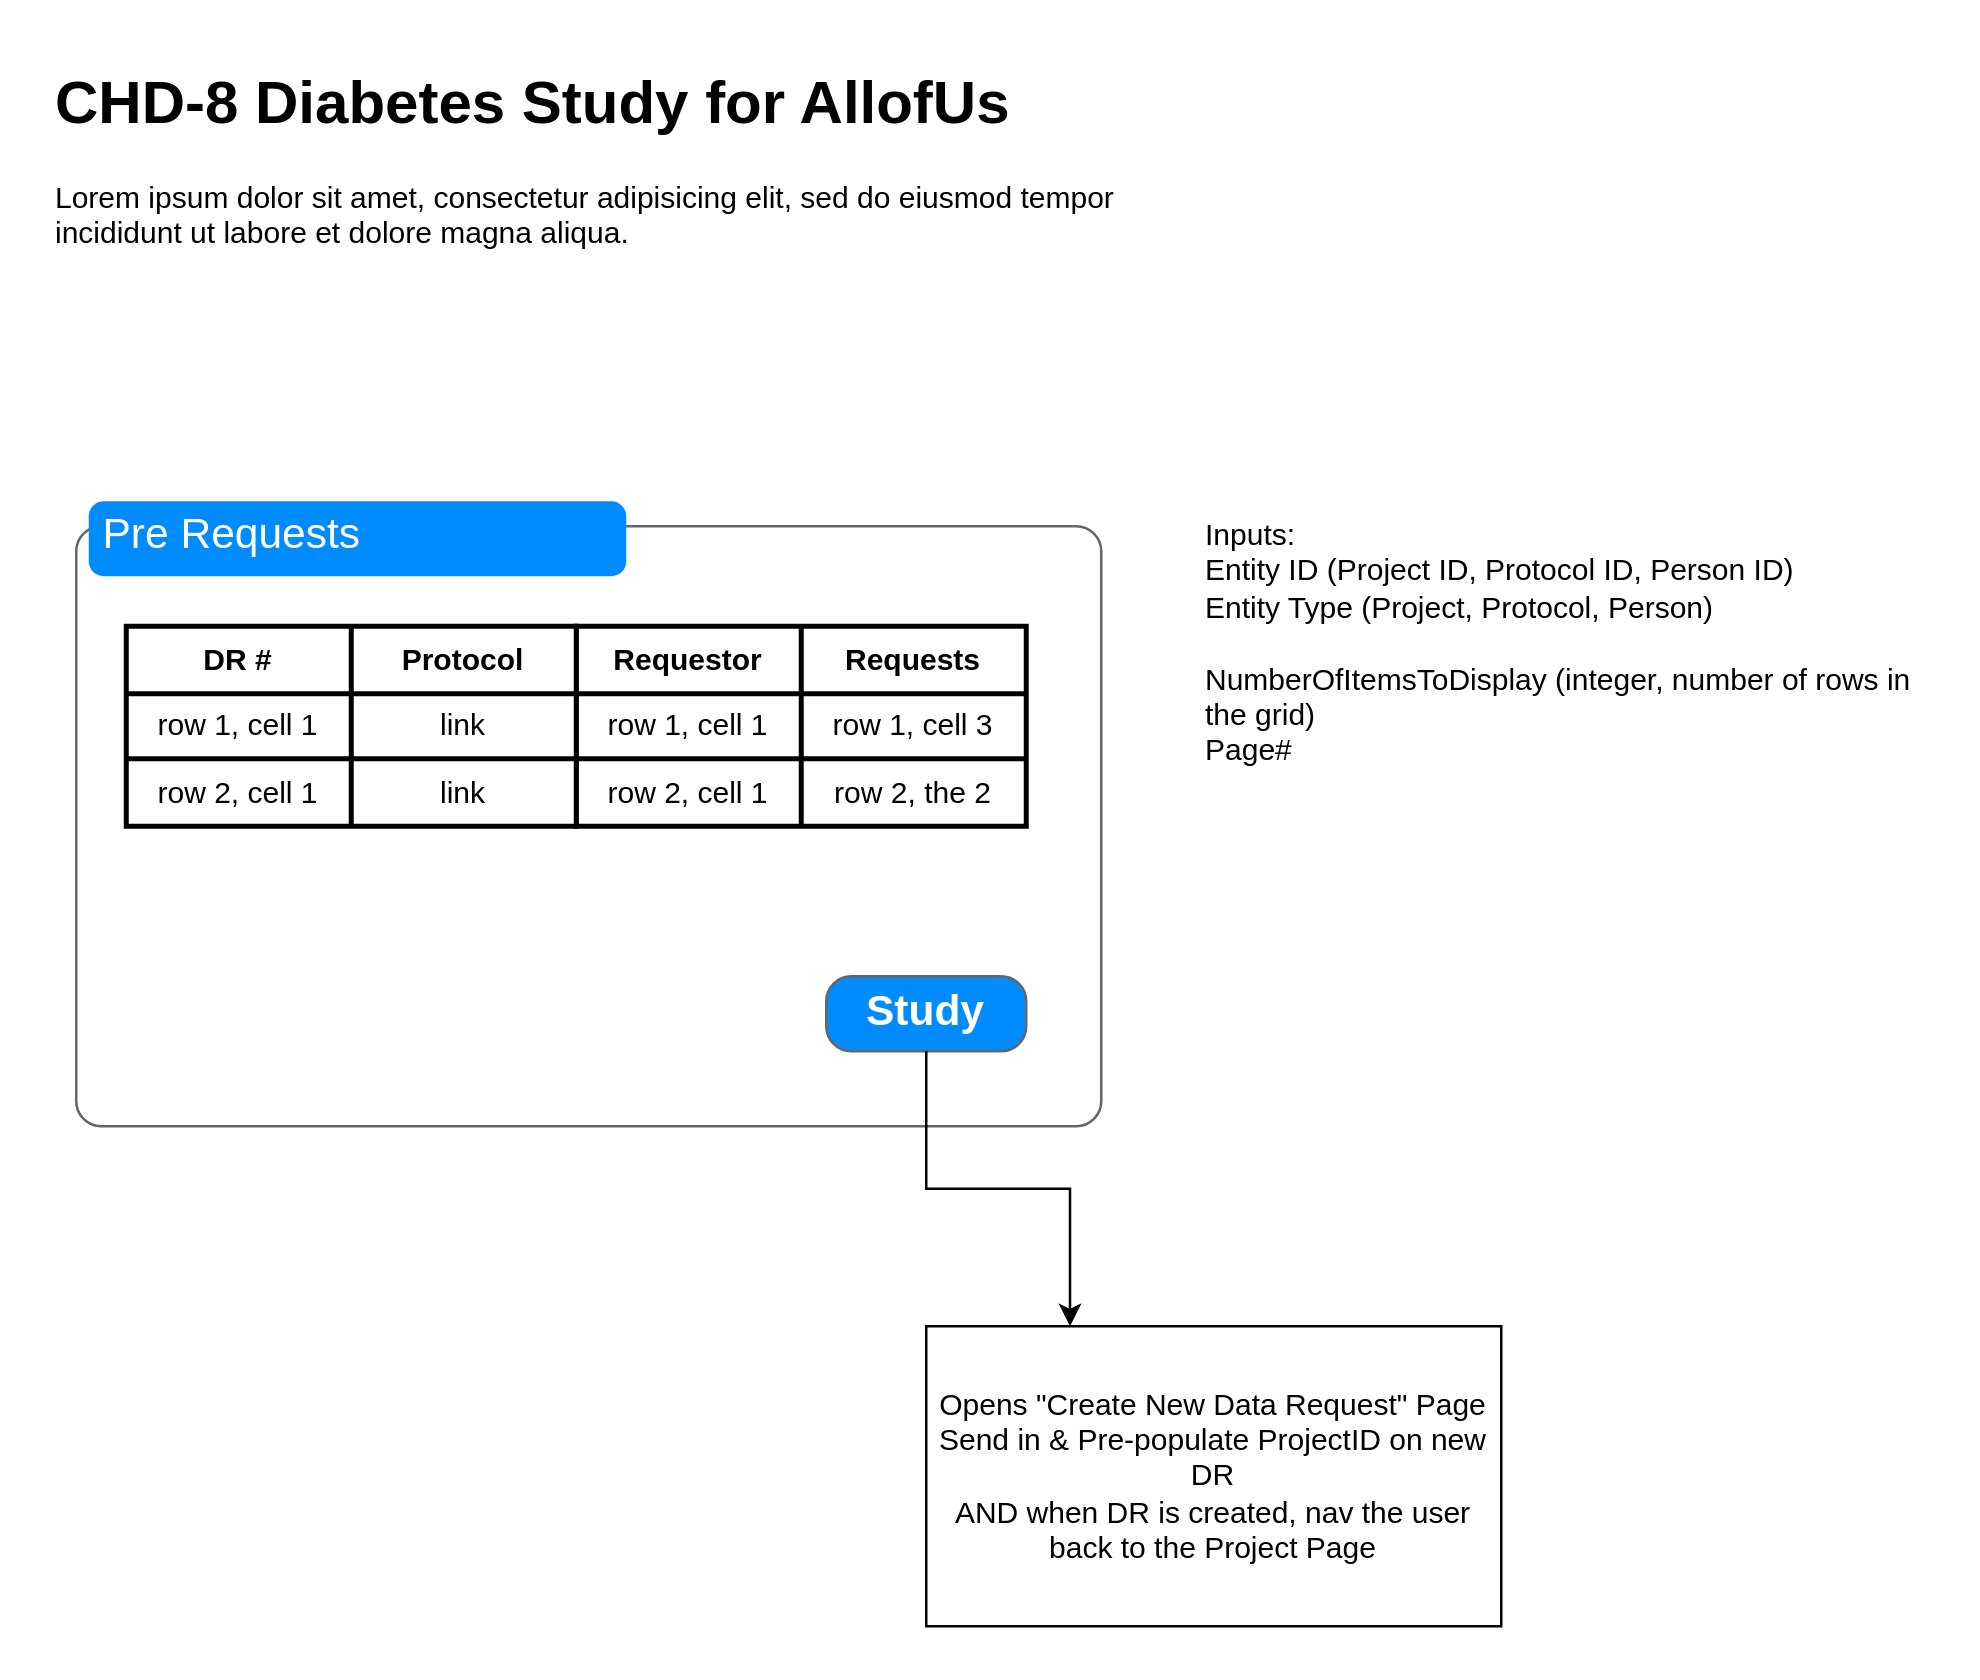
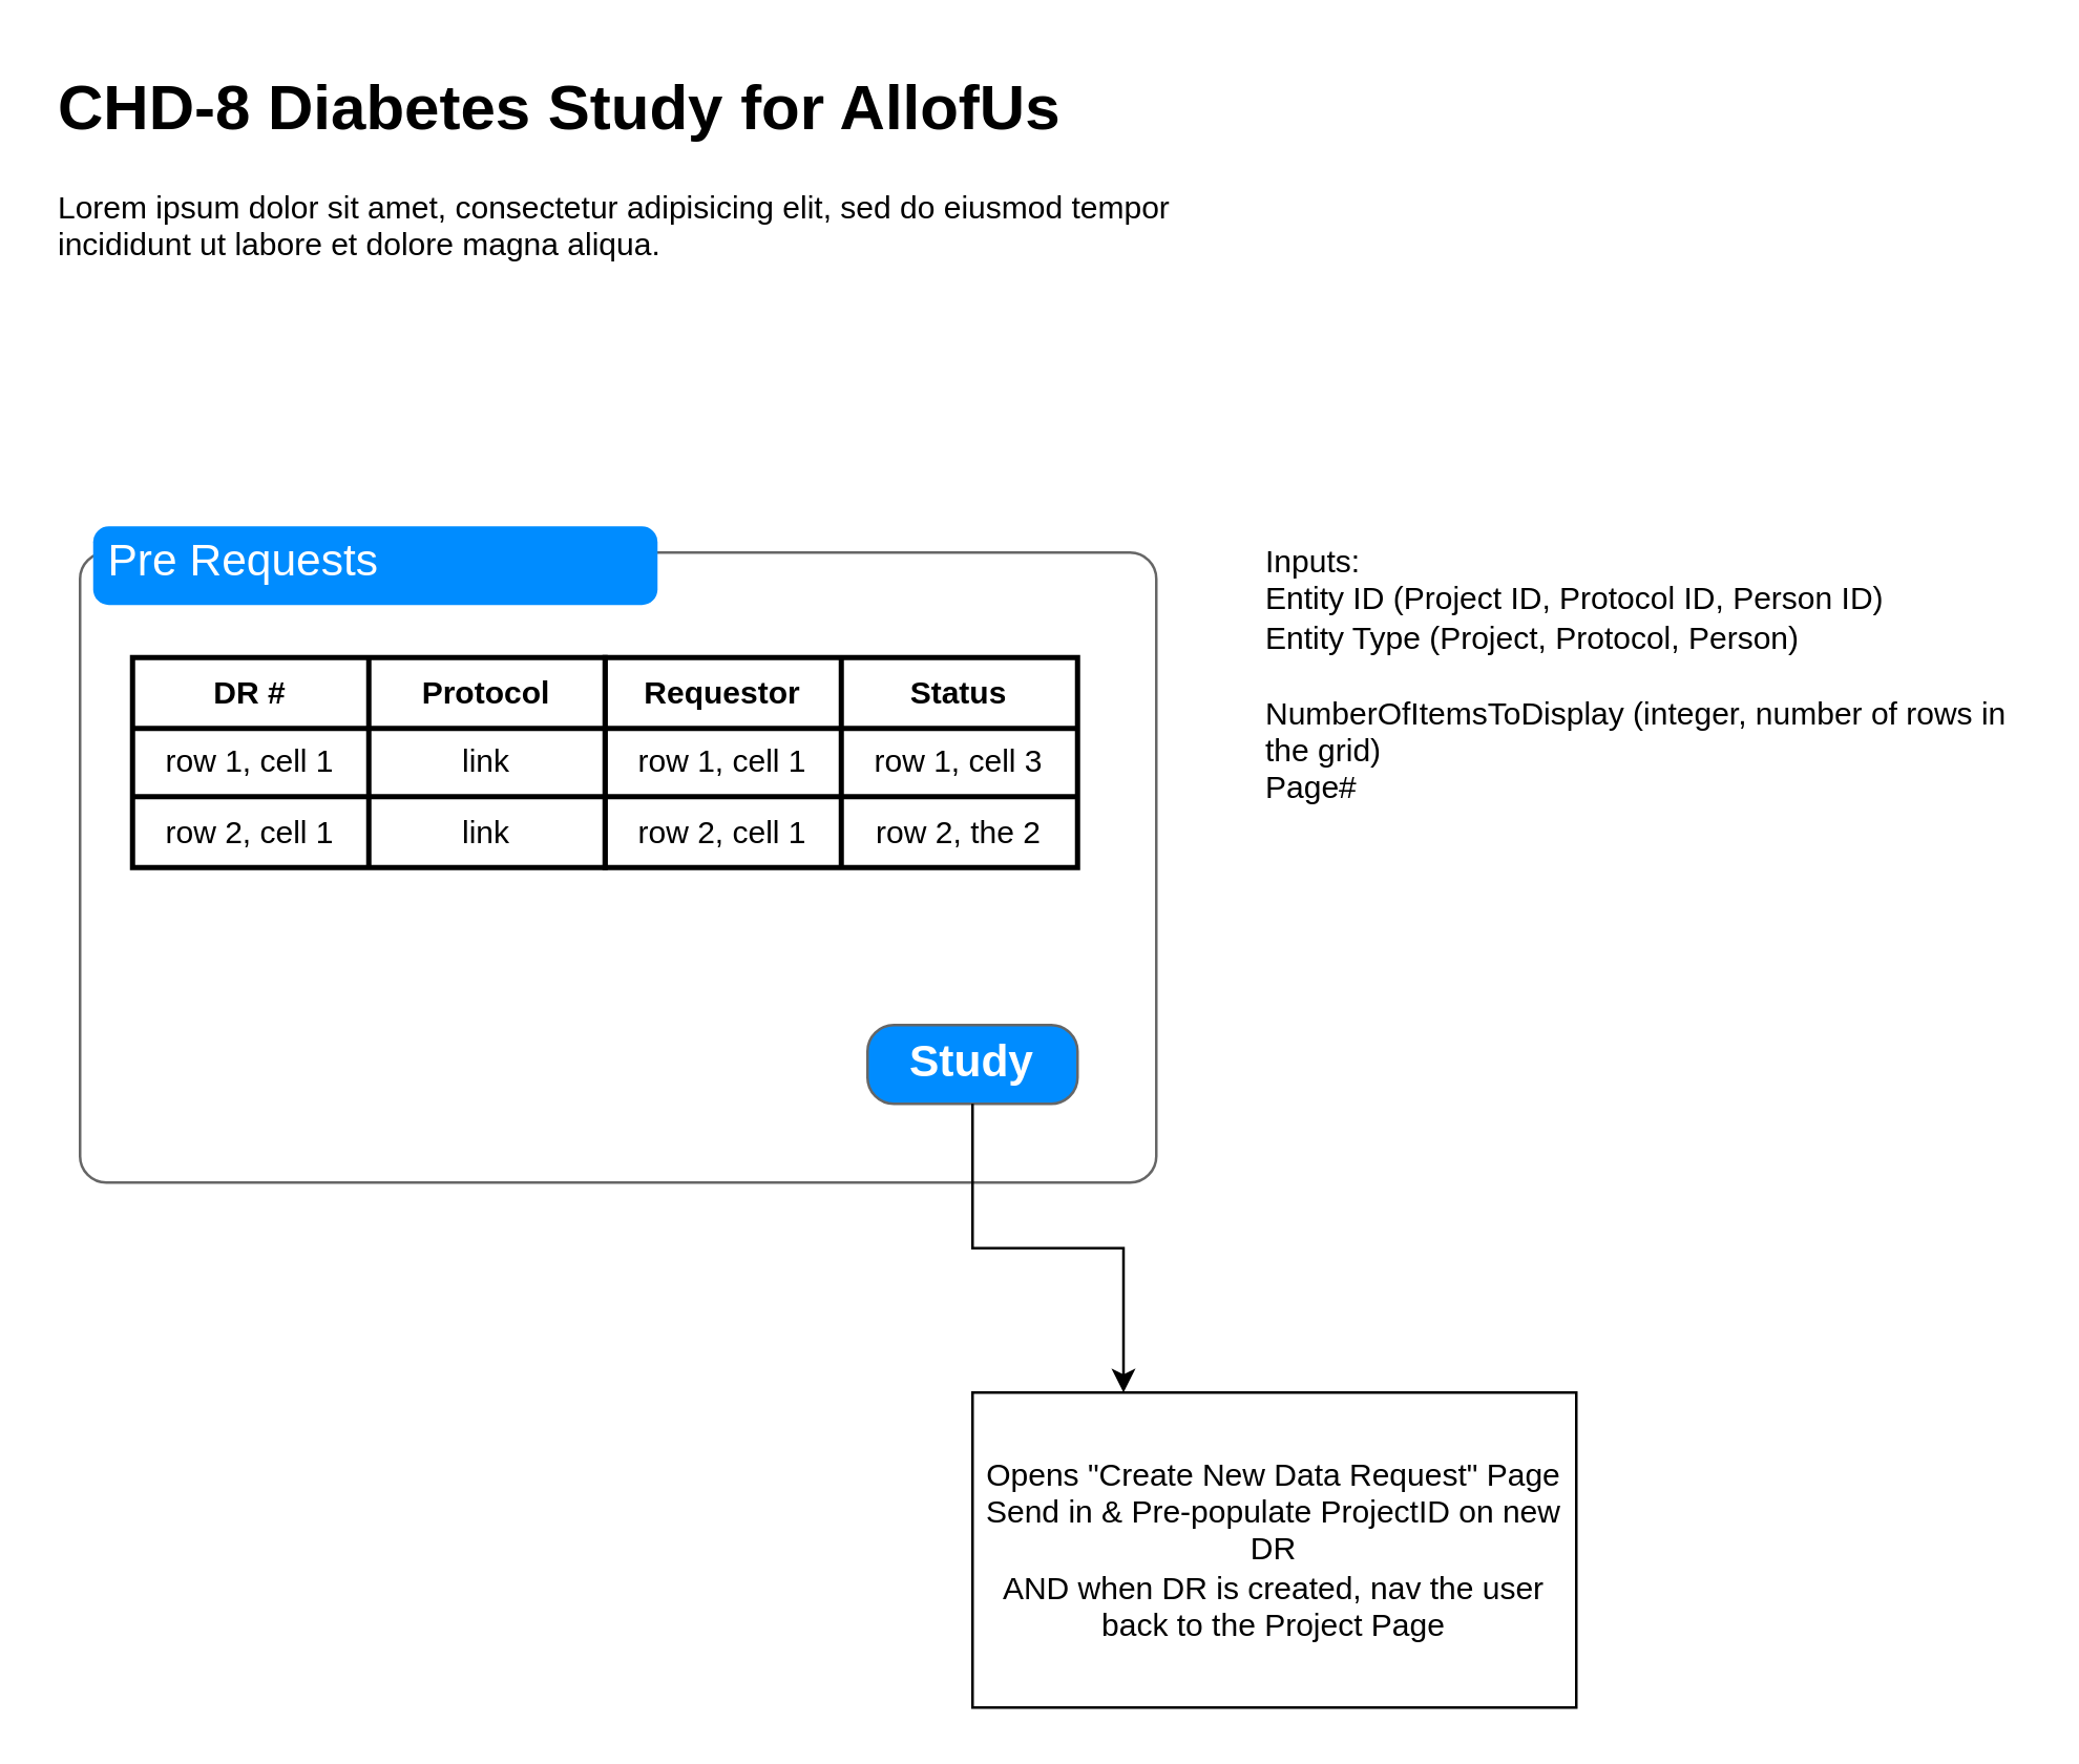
  <mxCell id="0" />
  <mxCell id="1" parent="0" />
  <mxCell id="2" value="" style="shape=mxgraph.mockup.containers.marginRect;rectMarginTop=10;strokeColor=#666666;strokeWidth=1;dashed=0;rounded=1;arcSize=5;recursiveResize=0;html=1;whiteSpace=wrap;" vertex="1" parent="1"><mxGeometry x="30" y="200" width="410" height="250" as="geometry" /></mxCell>
  <mxCell id="3" value="Pre Requests" style="shape=rect;strokeColor=none;fillColor=#008cff;strokeWidth=1;dashed=0;rounded=1;arcSize=20;fontColor=#ffffff;fontSize=17;spacing=2;spacingTop=-2;align=left;autosize=1;spacingLeft=4;resizeWidth=0;resizeHeight=0;perimeter=none;html=1;whiteSpace=wrap;" vertex="1" parent="2"><mxGeometry x="5" width="215" height="30" as="geometry" /></mxCell>
  <mxCell id="4" value="" style="group" vertex="1" connectable="0" parent="2"><mxGeometry x="20" y="90" width="360" height="80" as="geometry" /></mxCell>
  <mxCell id="5" value="" style="shape=table;html=1;whiteSpace=wrap;startSize=0;container=1;collapsible=0;childLayout=tableLayout;strokeWidth=2;" vertex="1" parent="4"><mxGeometry x="180" y="-40" width="180" height="80" as="geometry" /></mxCell>
  <mxCell id="6" value="" style="shape=tableRow;horizontal=0;startSize=0;swimlaneHead=0;swimlaneBody=0;top=0;left=0;bottom=0;right=0;collapsible=0;dropTarget=0;fillColor=none;points=[[0,0.5],[1,0.5]];portConstraint=eastwest;" vertex="1" parent="5"><mxGeometry width="180" height="27" as="geometry" /></mxCell>
  <mxCell id="7" value="Requestor" style="shape=partialRectangle;html=1;whiteSpace=wrap;connectable=0;fillColor=none;top=0;left=0;bottom=0;right=0;overflow=hidden;fontStyle=1" vertex="1" parent="6"><mxGeometry width="90" height="27" as="geometry"><mxRectangle width="90" height="27" as="alternateBounds" /></mxGeometry></mxCell>
- <mxCell id="8" value="Requests" style="shape=partialRectangle;html=1;whiteSpace=wrap;connectable=0;fillColor=none;top=0;left=0;bottom=0;right=0;overflow=hidden;fontStyle=1" vertex="1" parent="6"><mxGeometry x="90" width="90" height="27" as="geometry"><mxRectangle width="90" height="27" as="alternateBounds" /></mxGeometry></mxCell>
+ <mxCell id="8" value="Status" style="shape=partialRectangle;html=1;whiteSpace=wrap;connectable=0;fillColor=none;top=0;left=0;bottom=0;right=0;overflow=hidden;fontStyle=1" vertex="1" parent="6"><mxGeometry x="90" width="90" height="27" as="geometry"><mxRectangle width="90" height="27" as="alternateBounds" /></mxGeometry></mxCell>
  <mxCell id="9" value="" style="shape=tableRow;horizontal=0;startSize=0;swimlaneHead=0;swimlaneBody=0;top=0;left=0;bottom=0;right=0;collapsible=0;dropTarget=0;fillColor=none;points=[[0,0.5],[1,0.5]];portConstraint=eastwest;" vertex="1" parent="5"><mxGeometry y="27" width="180" height="26" as="geometry" /></mxCell>
  <mxCell id="10" value="row 1, cell 1" style="shape=partialRectangle;html=1;whiteSpace=wrap;connectable=0;fillColor=none;top=0;left=0;bottom=0;right=0;overflow=hidden;" vertex="1" parent="9"><mxGeometry width="90" height="26" as="geometry"><mxRectangle width="90" height="26" as="alternateBounds" /></mxGeometry></mxCell>
  <mxCell id="11" value="row 1, cell 3" style="shape=partialRectangle;html=1;whiteSpace=wrap;connectable=0;fillColor=none;top=0;left=0;bottom=0;right=0;overflow=hidden;" vertex="1" parent="9"><mxGeometry x="90" width="90" height="26" as="geometry"><mxRectangle width="90" height="26" as="alternateBounds" /></mxGeometry></mxCell>
  <mxCell id="12" value="" style="shape=tableRow;horizontal=0;startSize=0;swimlaneHead=0;swimlaneBody=0;top=0;left=0;bottom=0;right=0;collapsible=0;dropTarget=0;fillColor=none;points=[[0,0.5],[1,0.5]];portConstraint=eastwest;" vertex="1" parent="5"><mxGeometry y="53" width="180" height="27" as="geometry" /></mxCell>
  <mxCell id="13" value="row 2, cell 1" style="shape=partialRectangle;html=1;whiteSpace=wrap;connectable=0;fillColor=none;top=0;left=0;bottom=0;right=0;overflow=hidden;" vertex="1" parent="12"><mxGeometry width="90" height="27" as="geometry"><mxRectangle width="90" height="27" as="alternateBounds" /></mxGeometry></mxCell>
  <mxCell id="14" value="row 2, the 2" style="shape=partialRectangle;html=1;whiteSpace=wrap;connectable=0;fillColor=none;top=0;left=0;bottom=0;right=0;overflow=hidden;" vertex="1" parent="12"><mxGeometry x="90" width="90" height="27" as="geometry"><mxRectangle width="90" height="27" as="alternateBounds" /></mxGeometry></mxCell>
  <mxCell id="15" value="" style="shape=table;html=1;whiteSpace=wrap;startSize=0;container=1;collapsible=0;childLayout=tableLayout;strokeWidth=2;" vertex="1" parent="2"><mxGeometry x="20" y="50" width="180" height="80" as="geometry" /></mxCell>
  <mxCell id="16" value="" style="shape=tableRow;horizontal=0;startSize=0;swimlaneHead=0;swimlaneBody=0;top=0;left=0;bottom=0;right=0;collapsible=0;dropTarget=0;fillColor=none;points=[[0,0.5],[1,0.5]];portConstraint=eastwest;" vertex="1" parent="15"><mxGeometry width="180" height="27" as="geometry" /></mxCell>
  <mxCell id="17" value="DR #" style="shape=partialRectangle;html=1;whiteSpace=wrap;connectable=0;fillColor=none;top=0;left=0;bottom=0;right=0;overflow=hidden;fontStyle=1" vertex="1" parent="16"><mxGeometry width="90" height="27" as="geometry"><mxRectangle width="90" height="27" as="alternateBounds" /></mxGeometry></mxCell>
  <mxCell id="18" value="Protocol" style="shape=partialRectangle;html=1;whiteSpace=wrap;connectable=0;fillColor=none;top=0;left=0;bottom=0;right=0;overflow=hidden;fontStyle=1" vertex="1" parent="16"><mxGeometry x="90" width="90" height="27" as="geometry"><mxRectangle width="90" height="27" as="alternateBounds" /></mxGeometry></mxCell>
  <mxCell id="19" value="" style="shape=tableRow;horizontal=0;startSize=0;swimlaneHead=0;swimlaneBody=0;top=0;left=0;bottom=0;right=0;collapsible=0;dropTarget=0;fillColor=none;points=[[0,0.5],[1,0.5]];portConstraint=eastwest;" vertex="1" parent="15"><mxGeometry y="27" width="180" height="26" as="geometry" /></mxCell>
  <mxCell id="20" value="row 1, cell 1" style="shape=partialRectangle;html=1;whiteSpace=wrap;connectable=0;fillColor=none;top=0;left=0;bottom=0;right=0;overflow=hidden;" vertex="1" parent="19"><mxGeometry width="90" height="26" as="geometry"><mxRectangle width="90" height="26" as="alternateBounds" /></mxGeometry></mxCell>
  <mxCell id="21" value="link" style="shape=partialRectangle;html=1;whiteSpace=wrap;connectable=0;fillColor=none;top=0;left=0;bottom=0;right=0;overflow=hidden;" vertex="1" parent="19"><mxGeometry x="90" width="90" height="26" as="geometry"><mxRectangle width="90" height="26" as="alternateBounds" /></mxGeometry></mxCell>
  <mxCell id="22" value="" style="shape=tableRow;horizontal=0;startSize=0;swimlaneHead=0;swimlaneBody=0;top=0;left=0;bottom=0;right=0;collapsible=0;dropTarget=0;fillColor=none;points=[[0,0.5],[1,0.5]];portConstraint=eastwest;" vertex="1" parent="15"><mxGeometry y="53" width="180" height="27" as="geometry" /></mxCell>
  <mxCell id="23" value="row 2, cell 1" style="shape=partialRectangle;html=1;whiteSpace=wrap;connectable=0;fillColor=none;top=0;left=0;bottom=0;right=0;overflow=hidden;" vertex="1" parent="22"><mxGeometry width="90" height="27" as="geometry"><mxRectangle width="90" height="27" as="alternateBounds" /></mxGeometry></mxCell>
  <mxCell id="24" value="link" style="shape=partialRectangle;html=1;whiteSpace=wrap;connectable=0;fillColor=none;top=0;left=0;bottom=0;right=0;overflow=hidden;" vertex="1" parent="22"><mxGeometry x="90" width="90" height="27" as="geometry"><mxRectangle width="90" height="27" as="alternateBounds" /></mxGeometry></mxCell>
  <mxCell id="25" value="Study" style="strokeWidth=1;shadow=0;dashed=0;align=center;html=1;shape=mxgraph.mockup.buttons.button;strokeColor=#666666;fontColor=#ffffff;mainText=;buttonStyle=round;fontSize=17;fontStyle=1;fillColor=#008cff;whiteSpace=wrap;" vertex="1" parent="2"><mxGeometry x="300" y="190" width="80" height="30" as="geometry" /></mxCell>
  <mxCell id="26" value="&lt;h1 style=&quot;margin-top: 0px;&quot;&gt;CHD-8 Diabetes Study for AllofUs&lt;/h1&gt;&lt;p&gt;Lorem ipsum dolor sit amet, consectetur adipisicing elit, sed do eiusmod tempor incididunt ut labore et dolore magna aliqua.&lt;/p&gt;" style="text;html=1;whiteSpace=wrap;overflow=hidden;rounded=0;" vertex="1" parent="1"><mxGeometry x="20" y="20" width="430" height="120" as="geometry" /></mxCell>
  <mxCell id="27" value="Inputs:&lt;div&gt;Entity ID (&lt;span style=&quot;background-color: initial;&quot;&gt;Project ID, Protocol ID, Person ID)&lt;/span&gt;&lt;/div&gt;&lt;div&gt;&lt;span style=&quot;background-color: initial;&quot;&gt;Entity Type (Project, Protocol, Person)&lt;/span&gt;&lt;/div&gt;&lt;div&gt;&lt;span style=&quot;background-color: initial;&quot;&gt;&lt;br&gt;&lt;/span&gt;&lt;/div&gt;&lt;div&gt;&lt;span style=&quot;background-color: initial;&quot;&gt;NumberOfItemsToDisplay (integer, number of rows in the grid)&lt;/span&gt;&lt;/div&gt;&lt;div&gt;&lt;span style=&quot;background-color: initial;&quot;&gt;Page#&lt;/span&gt;&lt;/div&gt;&lt;div&gt;&lt;span style=&quot;background-color: initial;&quot;&gt;&lt;br&gt;&lt;/span&gt;&lt;/div&gt;&lt;div&gt;&lt;span style=&quot;background-color: initial;&quot;&gt;&lt;br&gt;&lt;/span&gt;&lt;/div&gt;&lt;div&gt;&lt;span style=&quot;background-color: initial;&quot;&gt;&lt;br&gt;&lt;/span&gt;&lt;/div&gt;&lt;div&gt;&lt;br&gt;&lt;/div&gt;" style="text;html=1;align=left;verticalAlign=top;whiteSpace=wrap;rounded=0;" vertex="1" parent="1"><mxGeometry x="480" y="200" width="290" height="270" as="geometry" /></mxCell>
  <mxCell id="28" value="" style="edgeStyle=orthogonalEdgeStyle;rounded=0;orthogonalLoop=1;jettySize=auto;html=1;entryX=0.25;entryY=0;entryDx=0;entryDy=0;" edge="1" parent="1" source="25" target="29"><mxGeometry relative="1" as="geometry"><mxPoint x="370" y="485" as="targetPoint" /></mxGeometry></mxCell>
  <mxCell id="29" value="Opens &quot;Create New Data Request&quot; Page&lt;div&gt;Send in &amp;amp; Pre-populate ProjectID on new DR&lt;/div&gt;&lt;div&gt;AND when DR is created, nav the user back to the Project Page&lt;/div&gt;" style="rounded=0;whiteSpace=wrap;html=1;" vertex="1" parent="1"><mxGeometry x="370" y="530" width="230" height="120" as="geometry" /></mxCell>
